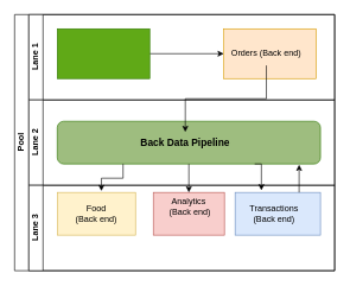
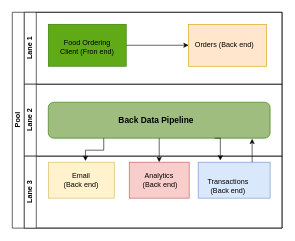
  <mxCell id="0" />
  <mxCell id="1" parent="0" />
  <mxCell id="2" value="Pool" style="swimlane;html=1;childLayout=stackLayout;resizeParent=1;resizeParentMax=0;horizontal=0;startSize=20;horizontalStack=0;" parent="1" vertex="1"><mxGeometry x="20" y="20" width="450" height="360" as="geometry" /></mxCell>
  <mxCell id="3" value="Lane 1" style="swimlane;html=1;startSize=20;horizontal=0;" parent="2" vertex="1"><mxGeometry x="20" width="430" height="120" as="geometry" /></mxCell>
  <mxCell id="4" style="edgeStyle=orthogonalEdgeStyle;rounded=0;orthogonalLoop=1;jettySize=auto;html=1;exitX=1;exitY=0.5;exitDx=0;exitDy=0;" edge="1" parent="3" source="5" target="8"><mxGeometry relative="1" as="geometry" /></mxCell>
  <mxCell id="5" value="" style="rounded=0;whiteSpace=wrap;html=1;fontFamily=Helvetica;fontSize=12;align=center;fillColor=#60a917;strokeColor=#2D7600;fontColor=#ffffff;" parent="3" vertex="1"><mxGeometry x="40" y="20" width="130" height="70" as="geometry" /></mxCell>
  <mxCell id="6" value="" style="rounded=0;whiteSpace=wrap;html=1;fontFamily=Helvetica;fontSize=12;align=center;fillColor=#ffe6cc;strokeColor=#d79b00;" parent="3" vertex="1"><mxGeometry x="274" y="20" width="130" height="70" as="geometry" /></mxCell>
+ <mxCell id="7" value="Food Ordering Client (Fron end)" style="text;html=1;strokeColor=none;fillColor=none;align=center;verticalAlign=middle;whiteSpace=wrap;rounded=0;" vertex="1" parent="3"><mxGeometry x="50" y="40" width="110" height="35" as="geometry" /></mxCell>
  <mxCell id="8" value="Orders (Back end)" style="text;html=1;strokeColor=none;fillColor=none;align=center;verticalAlign=middle;whiteSpace=wrap;rounded=0;" vertex="1" parent="3"><mxGeometry x="274" y="38.5" width="120" height="33" as="geometry" /></mxCell>
  <mxCell id="9" value="Lane 2" style="swimlane;html=1;startSize=20;horizontal=0;" parent="2" vertex="1"><mxGeometry x="20" y="120" width="430" height="120" as="geometry" /></mxCell>
  <mxCell id="10" value="" style="rounded=1;whiteSpace=wrap;html=1;fillColor=#9ebd7f;fontColor=#ffffff;strokeColor=#2D7600;fillStyle=solid;" vertex="1" parent="9"><mxGeometry x="40" y="30" width="370" height="60" as="geometry" /></mxCell>
  <mxCell id="11" value="&lt;font style=&quot;font-size: 14px;&quot;&gt;&lt;b&gt;Back Data Pipeline&lt;/b&gt;&lt;/font&gt;" style="text;html=1;strokeColor=none;fillColor=none;align=center;verticalAlign=middle;whiteSpace=wrap;rounded=0;" vertex="1" parent="9"><mxGeometry x="140" y="45" width="160" height="30" as="geometry" /></mxCell>
  <mxCell id="12" value="Lane 3" style="swimlane;html=1;startSize=20;horizontal=0;" parent="2" vertex="1"><mxGeometry x="20" y="240" width="430" height="120" as="geometry" /></mxCell>
  <mxCell id="13" value="" style="rounded=0;whiteSpace=wrap;html=1;fillColor=#fff2cc;strokeColor=#d6b656;" vertex="1" parent="12"><mxGeometry x="40" y="10" width="110" height="60" as="geometry" /></mxCell>
  <mxCell id="14" value="" style="rounded=0;whiteSpace=wrap;html=1;fillColor=#f8cecc;strokeColor=#b85450;" vertex="1" parent="12"><mxGeometry x="175" y="10" width="100" height="60" as="geometry" /></mxCell>
  <mxCell id="15" value="" style="rounded=0;whiteSpace=wrap;html=1;fillColor=#dae8fc;strokeColor=#6c8ebf;" vertex="1" parent="12"><mxGeometry x="290" y="10" width="120" height="60" as="geometry" /></mxCell>
- <mxCell id="16" value="Food &lt;br&gt;(Back end)" style="text;html=1;strokeColor=none;fillColor=none;align=center;verticalAlign=middle;whiteSpace=wrap;rounded=0;" vertex="1" parent="12"><mxGeometry x="50" y="25" width="90" height="30" as="geometry" /></mxCell>
- <mxCell id="17" value="Analytics&lt;br&gt;&amp;nbsp;(Back end)" style="text;html=1;strokeColor=none;fillColor=none;align=center;verticalAlign=middle;whiteSpace=wrap;rounded=0;" vertex="1" parent="12"><mxGeometry x="180" y="15" width="90" height="30" as="geometry" /></mxCell>
- <mxCell id="18" value="Transactions (Back end)" style="text;html=1;strokeColor=none;fillColor=none;align=center;verticalAlign=middle;whiteSpace=wrap;rounded=0;" vertex="1" parent="12"><mxGeometry x="300" y="25" width="90" height="30" as="geometry" /></mxCell>
- <mxCell id="19" value="" style="edgeStyle=orthogonalEdgeStyle;rounded=0;orthogonalLoop=1;jettySize=auto;html=1;" edge="1" parent="2" source="8" target="11"><mxGeometry relative="1" as="geometry" /></mxCell>
+ <mxCell id="16" value="Email &lt;br&gt;(Back end)" style="text;html=1;strokeColor=none;fillColor=none;align=center;verticalAlign=middle;whiteSpace=wrap;rounded=0;" vertex="1" parent="12"><mxGeometry x="50" y="25" width="90" height="30" as="geometry" /></mxCell>
+ <mxCell id="17" value="Analytics&lt;br&gt;&amp;nbsp;(Back end)" style="text;html=1;strokeColor=none;fillColor=none;align=center;verticalAlign=middle;whiteSpace=wrap;rounded=0;" vertex="1" parent="12"><mxGeometry x="180" y="25" width="90" height="30" as="geometry" /></mxCell>
+ <mxCell id="18" value="Transactions (Back end)" style="text;html=1;strokeColor=none;fillColor=none;align=center;verticalAlign=middle;whiteSpace=wrap;rounded=0;" vertex="1" parent="12"><mxGeometry x="295" y="35" width="90" height="30" as="geometry" /></mxCell>
  <mxCell id="20" style="edgeStyle=orthogonalEdgeStyle;rounded=0;orthogonalLoop=1;jettySize=auto;html=1;entryX=0.5;entryY=0;entryDx=0;entryDy=0;" edge="1" parent="2" source="10" target="14"><mxGeometry relative="1" as="geometry" /></mxCell>
  <mxCell id="21" style="edgeStyle=orthogonalEdgeStyle;rounded=0;orthogonalLoop=1;jettySize=auto;html=1;exitX=0.25;exitY=1;exitDx=0;exitDy=0;entryX=0.564;entryY=-0.033;entryDx=0;entryDy=0;entryPerimeter=0;" edge="1" parent="2" source="10" target="13"><mxGeometry relative="1" as="geometry" /></mxCell>
  <mxCell id="22" style="edgeStyle=orthogonalEdgeStyle;rounded=0;orthogonalLoop=1;jettySize=auto;html=1;exitX=0.75;exitY=0;exitDx=0;exitDy=0;entryX=0.919;entryY=1.017;entryDx=0;entryDy=0;entryPerimeter=0;" edge="1" parent="2" source="15" target="10"><mxGeometry relative="1" as="geometry" /></mxCell>
  <mxCell id="23" style="edgeStyle=orthogonalEdgeStyle;rounded=0;orthogonalLoop=1;jettySize=auto;html=1;exitX=0.75;exitY=1;exitDx=0;exitDy=0;entryX=0.308;entryY=-0.05;entryDx=0;entryDy=0;entryPerimeter=0;" edge="1" parent="2" source="10" target="15"><mxGeometry relative="1" as="geometry" /></mxCell>
